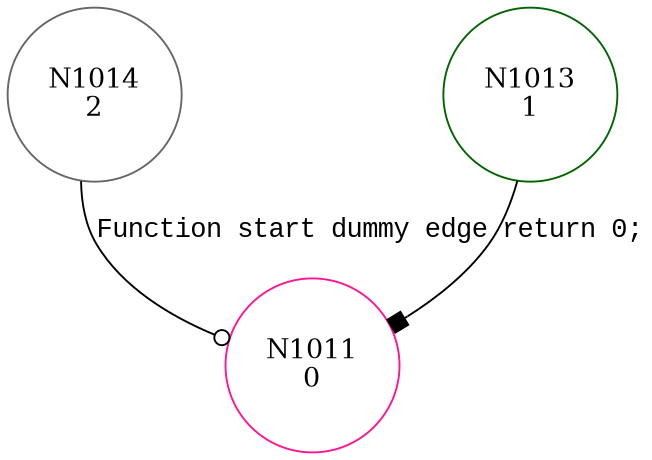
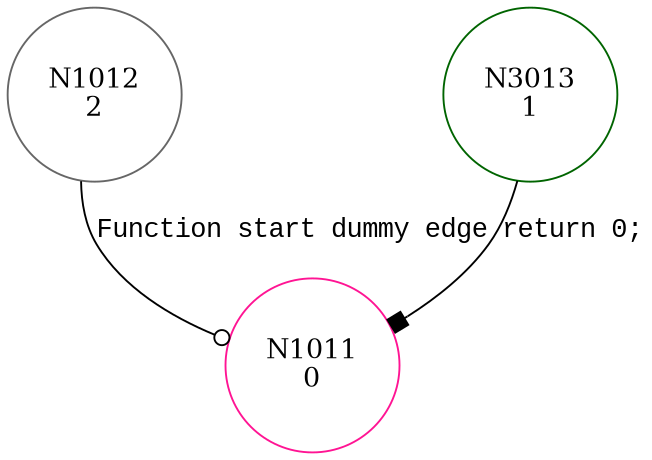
  digraph {
    node [shape=circle]
    edge [fontname="Courier New"]
-   n1 [color=gray40 label="N1014\n2"]
+   n1 [color=gray40 label="N1012\n2"]
    n2 [color=deeppink label="N1011\n0"]
-   n3 [color=darkgreen label="N1013\n1"]
+   n3 [color=darkgreen label="N3013\n1"]
    n1 -> n2 [arrowhead=odot label="Function start dummy edge"]
    n3 -> n2 [arrowhead=box label="return 0;"]
  }
